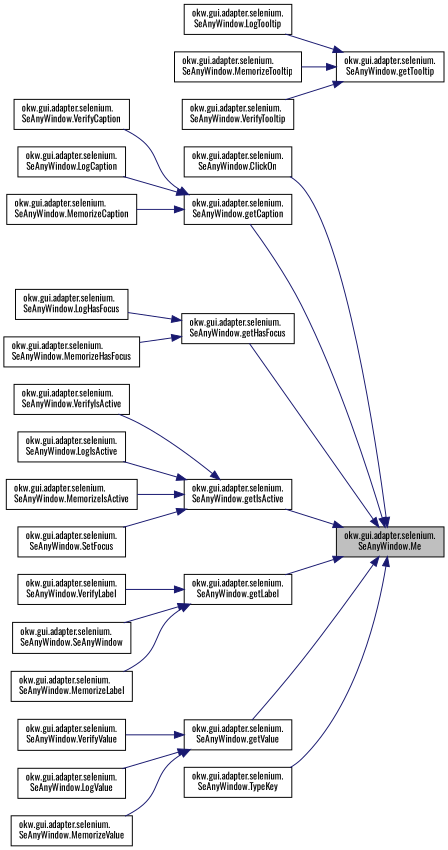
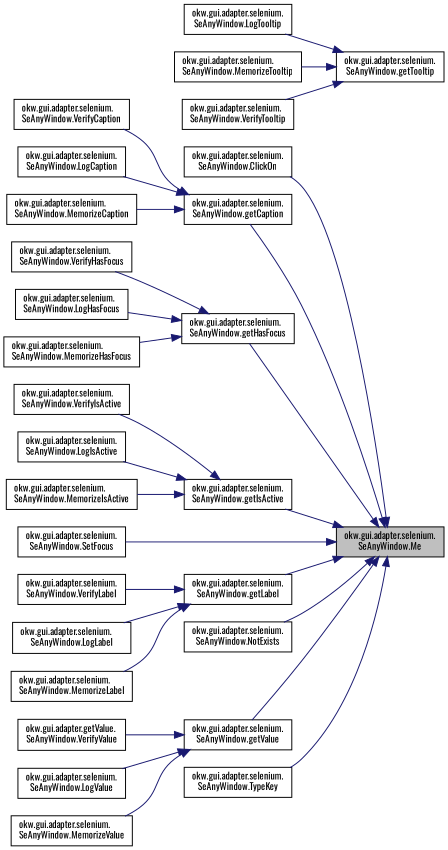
  digraph {
    fontname=Oswald
    rankdir=RL
    node [color=black fillcolor=white fontname=Oswald fontsize=10 shape=record style=filled]
    edge [color=midnightblue dir=back fontname=Oswald fontsize=10 labelfontname=Helvetica labelfontsize=10 style=solid]
    n1 [fillcolor=grey75 fontcolor=black height=0.2 label="okw.gui.adapter.selenium.\lSeAnyWindow.Me" width=0.4]
    n2 [height=0.2 label="okw.gui.adapter.selenium.\lSeAnyWindow.ClickOn" width=0.4]
    n3 [height=0.2 label="okw.gui.adapter.selenium.\lSeAnyWindow.getCaption" width=0.4]
    n4 [height=0.2 label="okw.gui.adapter.selenium.\lSeAnyWindow.getHasFocus" width=0.4]
    n5 [height=0.2 label="okw.gui.adapter.selenium.\lSeAnyWindow.getIsActive" width=0.4]
    n6 [height=0.2 label="okw.gui.adapter.selenium.\lSeAnyWindow.getLabel" width=0.4]
    n7 [height=0.2 label="okw.gui.adapter.selenium.\lSeAnyWindow.getValue" width=0.4]
+   n8 [height=0.2 label="okw.gui.adapter.selenium.\lSeAnyWindow.NotExists" width=0.4]
    n9 [height=0.2 label="okw.gui.adapter.selenium.\lSeAnyWindow.SetFocus" width=0.4]
    n10 [height=0.2 label="okw.gui.adapter.selenium.\lSeAnyWindow.TypeKey" width=0.4]
    n11 [height=0.2 label="okw.gui.adapter.selenium.\lSeAnyWindow.LogCaption" width=0.4]
    n12 [height=0.2 label="okw.gui.adapter.selenium.\lSeAnyWindow.MemorizeCaption" width=0.4]
    n13 [height=0.2 label="okw.gui.adapter.selenium.\lSeAnyWindow.VerifyCaption" width=0.4]
    n14 [height=0.2 label="okw.gui.adapter.selenium.\lSeAnyWindow.LogHasFocus" width=0.4]
    n15 [height=0.2 label="okw.gui.adapter.selenium.\lSeAnyWindow.MemorizeHasFocus" width=0.4]
+   n16 [height=0.2 label="okw.gui.adapter.selenium.\lSeAnyWindow.VerifyHasFocus" width=0.4]
    n17 [height=0.2 label="okw.gui.adapter.selenium.\lSeAnyWindow.LogIsActive" width=0.4]
    n18 [height=0.2 label="okw.gui.adapter.selenium.\lSeAnyWindow.MemorizeIsActive" width=0.4]
    n19 [height=0.2 label="okw.gui.adapter.selenium.\lSeAnyWindow.VerifyIsActive" width=0.4]
-   n20 [height=0.2 label="okw.gui.adapter.selenium.\lSeAnyWindow.SeAnyWindow" width=0.4]
+   n20 [height=0.2 label="okw.gui.adapter.selenium.\lSeAnyWindow.LogLabel" width=0.4]
    n21 [height=0.2 label="okw.gui.adapter.selenium.\lSeAnyWindow.MemorizeLabel" width=0.4]
    n22 [height=0.2 label="okw.gui.adapter.selenium.\lSeAnyWindow.VerifyLabel" width=0.4]
    n23 [height=0.2 label="okw.gui.adapter.selenium.\lSeAnyWindow.getTooltip" width=0.4]
    n24 [height=0.2 label="okw.gui.adapter.selenium.\lSeAnyWindow.LogTooltip" width=0.4]
    n25 [height=0.2 label="okw.gui.adapter.selenium.\lSeAnyWindow.MemorizeTooltip" width=0.4]
    n26 [height=0.2 label="okw.gui.adapter.selenium.\lSeAnyWindow.VerifyTooltip" width=0.4]
    n27 [height=0.2 label="okw.gui.adapter.selenium.\lSeAnyWindow.LogValue" width=0.4]
    n28 [height=0.2 label="okw.gui.adapter.selenium.\lSeAnyWindow.MemorizeValue" width=0.4]
-   n29 [height=0.2 label="okw.gui.adapter.selenium.\lSeAnyWindow.VerifyValue" width=0.4]
+   n29 [height=0.2 label="okw.gui.adapter.getValue.\lSeAnyWindow.VerifyValue" width=0.4]
    n1 -> n2
    n1 -> n3
    n1 -> n4
    n1 -> n5
    n1 -> n6
    n1 -> n7
-   n5 -> n9
+   n1 -> n8
+   n1 -> n9
    n1 -> n10
    n3 -> n11
    n3 -> n12
    n3 -> n13
    n4 -> n14
    n4 -> n15
+   n4 -> n16
    n5 -> n17
    n5 -> n18
    n5 -> n19
    n6 -> n20
    n6 -> n21
    n6 -> n22
    n7 -> n27
    n7 -> n28
    n7 -> n29
    n23 -> n24
    n23 -> n25
    n23 -> n26
  }
